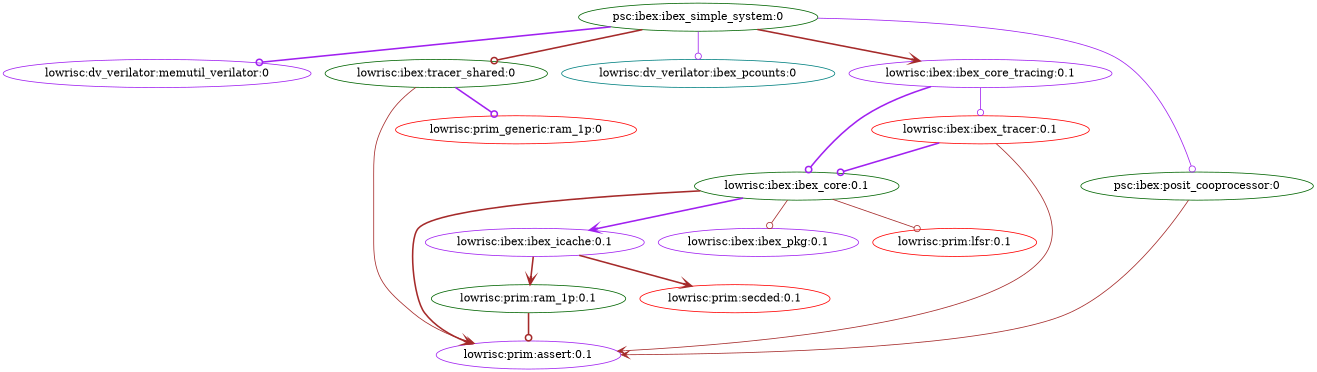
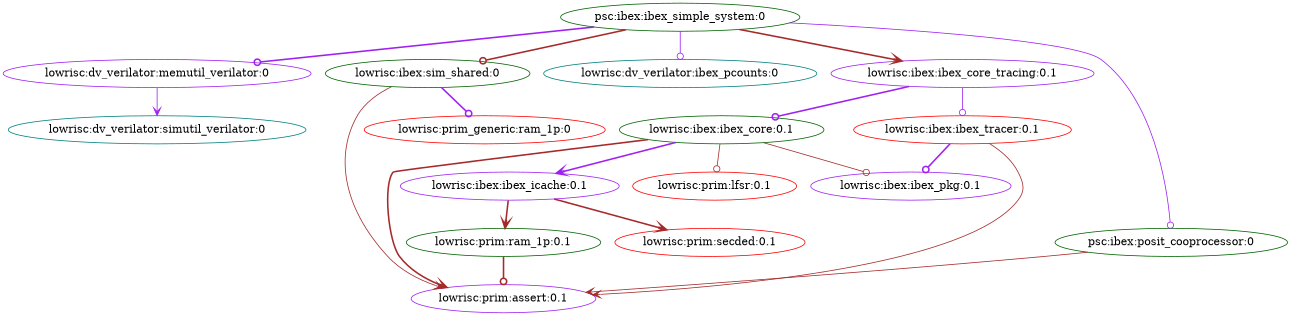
  digraph {
    node [color=purple]
    edge [arrowhead=odot color=brown style=bold]
    "lowrisc:dv_verilator:memutil_verilator:0"
    "psc:ibex:ibex_simple_system:0" [color=darkgreen]
-   "lowrisc:ibex:sim_shared:0" [color=darkgreen label="lowrisc:ibex:tracer_shared:0"]
+   "lowrisc:ibex:sim_shared:0" [color=darkgreen]
    "lowrisc:dv_verilator:ibex_pcounts:0" [color=teal]
    "lowrisc:ibex:ibex_core_tracing:0.1"
    "psc:ibex:posit_cooprocessor:0" [color=darkgreen]
+   "lowrisc:dv_verilator:simutil_verilator:0" [color=teal]
    "lowrisc:prim:assert:0.1"
    "lowrisc:prim_generic:ram_1p:0" [color=red]
    "lowrisc:ibex:ibex_core:0.1" [color=darkgreen]
    "lowrisc:ibex:ibex_tracer:0.1" [color=red]
    "lowrisc:ibex:ibex_icache:0.1"
    "lowrisc:ibex:ibex_pkg:0.1"
    "lowrisc:prim:lfsr:0.1" [color=red]
    "lowrisc:prim:ram_1p:0.1" [color=darkgreen]
    "lowrisc:prim:secded:0.1" [color=red]
+   "lowrisc:dv_verilator:memutil_verilator:0" -> "lowrisc:dv_verilator:simutil_verilator:0" [arrowhead=vee color=purple style=solid]
    "psc:ibex:ibex_simple_system:0" -> "lowrisc:dv_verilator:memutil_verilator:0" [color=purple]
    "psc:ibex:ibex_simple_system:0" -> "lowrisc:ibex:sim_shared:0"
    "psc:ibex:ibex_simple_system:0" -> "lowrisc:dv_verilator:ibex_pcounts:0" [color=purple style=solid]
    "psc:ibex:ibex_simple_system:0" -> "lowrisc:ibex:ibex_core_tracing:0.1" [arrowhead=vee]
    "psc:ibex:ibex_simple_system:0" -> "psc:ibex:posit_cooprocessor:0" [color=purple style=solid]
    "lowrisc:ibex:sim_shared:0" -> "lowrisc:prim:assert:0.1" [arrowhead=vee style=solid]
    "lowrisc:ibex:sim_shared:0" -> "lowrisc:prim_generic:ram_1p:0" [color=purple]
    "lowrisc:ibex:ibex_core_tracing:0.1" -> "lowrisc:ibex:ibex_core:0.1" [color=purple]
    "lowrisc:ibex:ibex_core_tracing:0.1" -> "lowrisc:ibex:ibex_tracer:0.1" [color=purple style=solid]
    "psc:ibex:posit_cooprocessor:0" -> "lowrisc:prim:assert:0.1" [arrowhead=vee style=solid]
    "lowrisc:ibex:ibex_core:0.1" -> "lowrisc:prim:assert:0.1" [arrowhead=vee]
    "lowrisc:ibex:ibex_core:0.1" -> "lowrisc:ibex:ibex_icache:0.1" [arrowhead=vee color=purple]
    "lowrisc:ibex:ibex_core:0.1" -> "lowrisc:ibex:ibex_pkg:0.1" [style=solid]
    "lowrisc:ibex:ibex_core:0.1" -> "lowrisc:prim:lfsr:0.1" [style=solid]
    "lowrisc:ibex:ibex_tracer:0.1" -> "lowrisc:prim:assert:0.1" [arrowhead=vee style=solid]
-   "lowrisc:ibex:ibex_tracer:0.1" -> "lowrisc:ibex:ibex_core:0.1" [color=purple]
+   "lowrisc:ibex:ibex_tracer:0.1" -> "lowrisc:ibex:ibex_pkg:0.1" [color=purple]
    "lowrisc:ibex:ibex_icache:0.1" -> "lowrisc:prim:ram_1p:0.1" [arrowhead=vee]
    "lowrisc:ibex:ibex_icache:0.1" -> "lowrisc:prim:secded:0.1" [arrowhead=vee]
    "lowrisc:prim:ram_1p:0.1" -> "lowrisc:prim:assert:0.1"
  }
